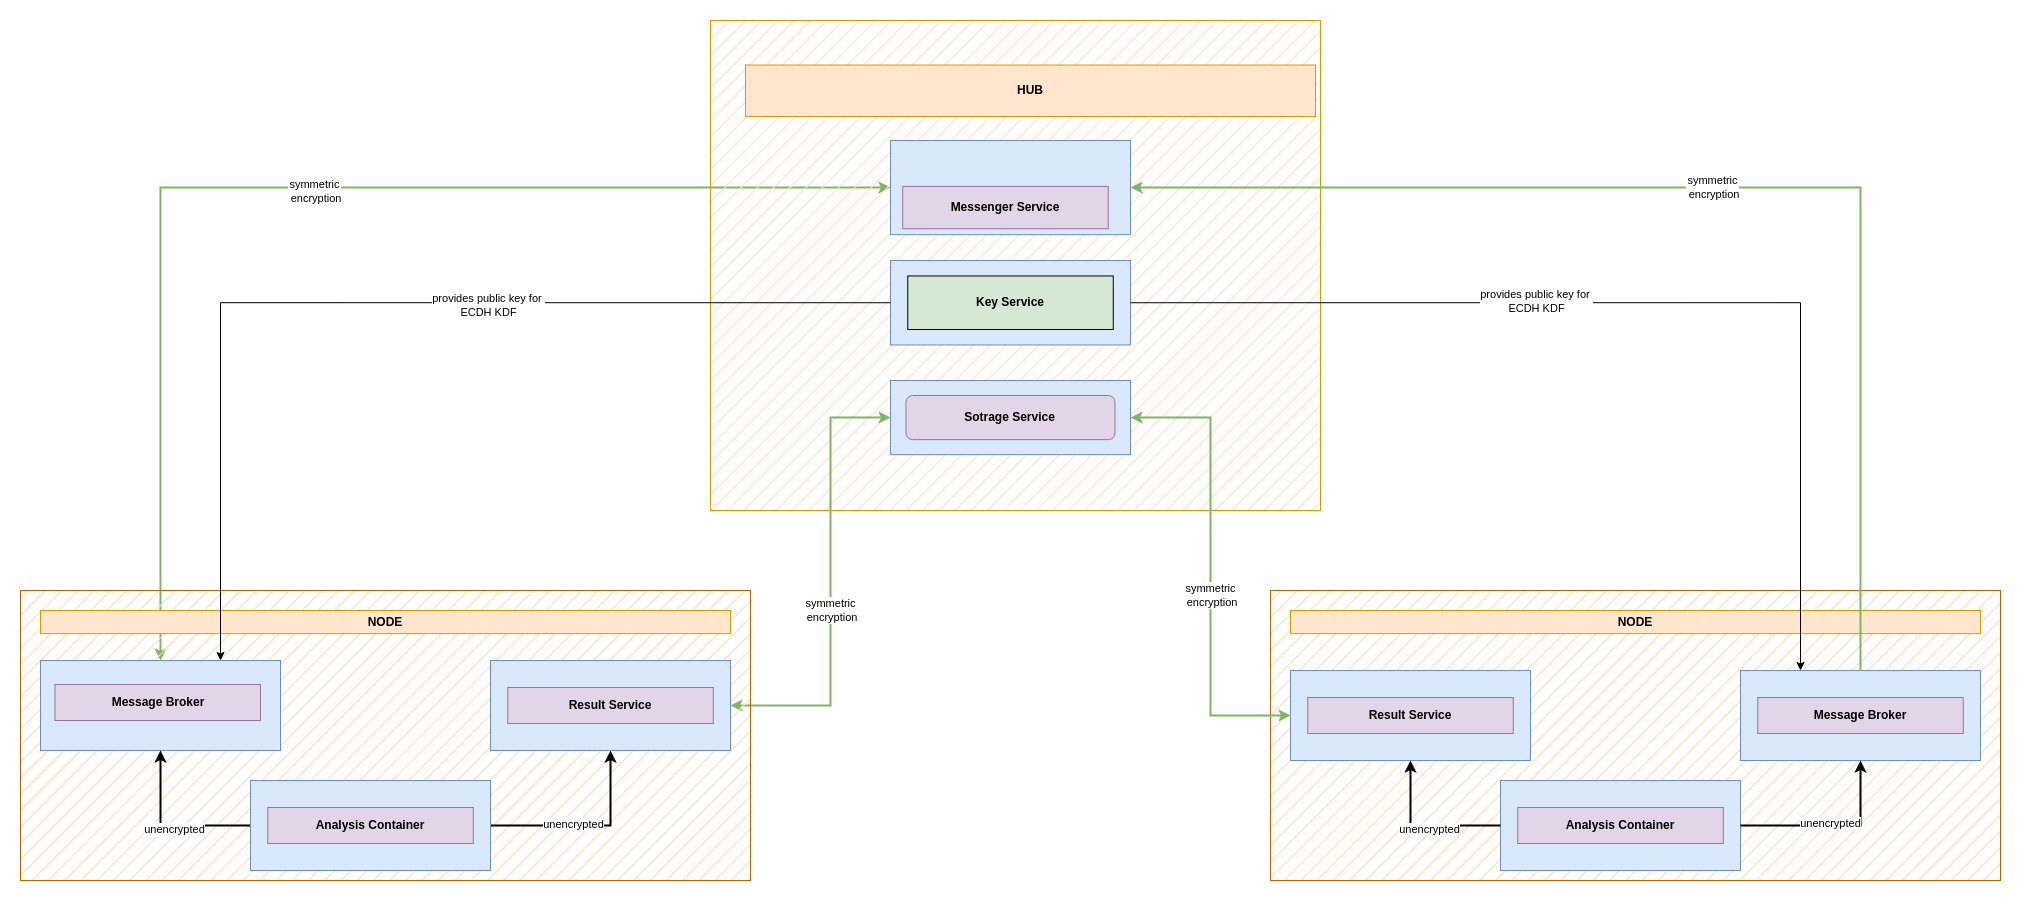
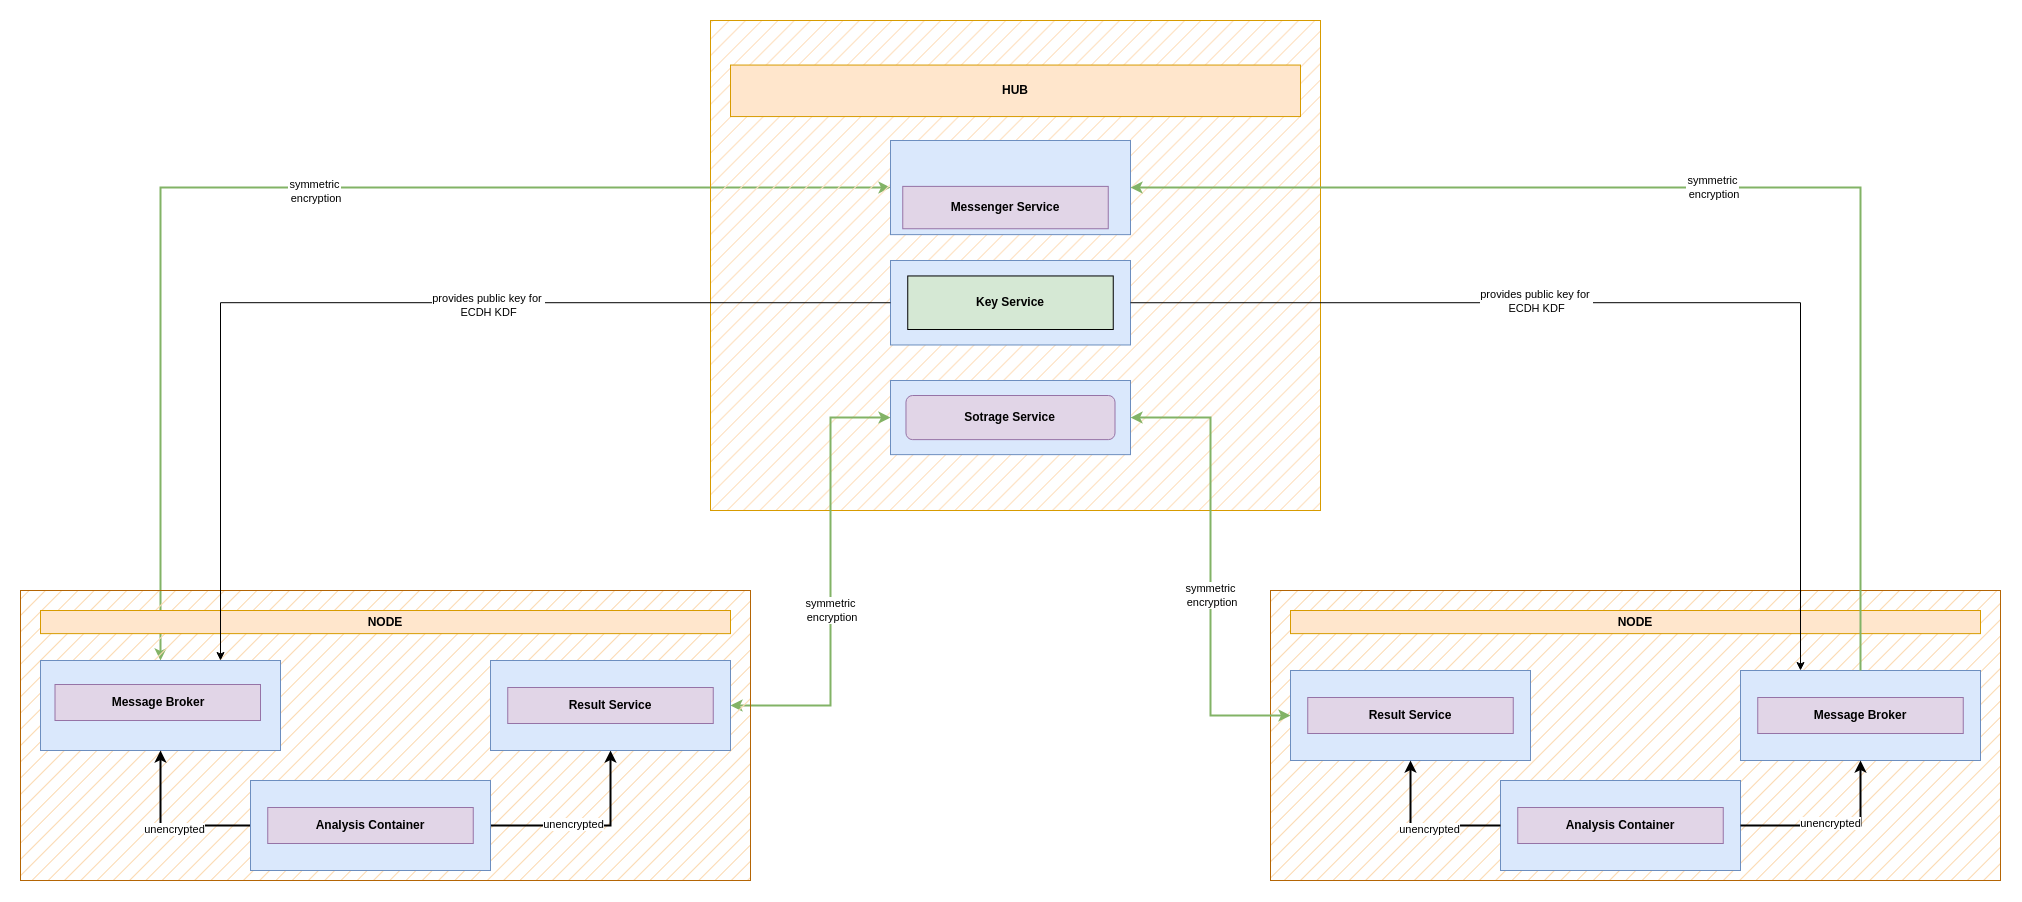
  <mxCell id="0" />
  <mxCell id="1" parent="0" />
  <mxCell id="2" style="edgeStyle=orthogonalEdgeStyle;rounded=0;orthogonalLoop=1;jettySize=auto;html=1;entryX=0;entryY=0.5;entryDx=0;entryDy=0;exitX=0.5;exitY=0;exitDx=0;exitDy=0;strokeWidth=2;fillColor=#d5e8d4;strokeColor=#82b366;startArrow=classic;startFill=1;" parent="1" source="23" target="9" edge="1"><mxGeometry relative="1" as="geometry"><mxPoint x="710" y="540" as="targetPoint" /></mxGeometry></mxCell>
  <mxCell id="3" value="&lt;div&gt;symmetric&lt;/div&gt;&lt;div&gt;&amp;nbsp;encryption&lt;/div&gt;" style="edgeLabel;html=1;align=center;verticalAlign=middle;resizable=0;points=[];" parent="2" vertex="1" connectable="0"><mxGeometry x="0.041" y="-2" relative="1" as="geometry"><mxPoint y="1" as="offset" /></mxGeometry></mxCell>
  <mxCell id="4" value="" style="group" parent="1" vertex="1" connectable="0"><mxGeometry x="710" y="20" width="610" height="490" as="geometry" /></mxCell>
  <mxCell id="5" value="" style="group;fillColor=#fad7ac;strokeColor=#b46504;fillStyle=hatch;container=0;" parent="4" vertex="1" connectable="0"><mxGeometry width="610" height="490" as="geometry" /></mxCell>
  <mxCell id="6" value="" style="rounded=0;whiteSpace=wrap;html=1;fillColor=#ffe6cc;fillStyle=hatch;strokeColor=#d79b00;container=0;" parent="4" vertex="1"><mxGeometry width="610" height="490" as="geometry" /></mxCell>
- <mxCell id="7" value="&lt;b&gt;HUB&lt;/b&gt;" style="rounded=0;whiteSpace=wrap;html=1;fillColor=#ffe6cc;strokeColor=#d79b00;container=0;" parent="4" vertex="1"><mxGeometry x="35" y="44.545" width="570" height="51.517" as="geometry" /></mxCell>
+ <mxCell id="7" value="&lt;b&gt;HUB&lt;/b&gt;" style="rounded=0;whiteSpace=wrap;html=1;fillColor=#ffe6cc;strokeColor=#d79b00;container=0;" parent="4" vertex="1"><mxGeometry x="20" y="44.545" width="570" height="51.517" as="geometry" /></mxCell>
  <mxCell id="8" value="" style="group" parent="4" vertex="1" connectable="0"><mxGeometry x="180" y="120" width="240" height="94.14" as="geometry" /></mxCell>
  <mxCell id="9" value="" style="rounded=0;whiteSpace=wrap;html=1;fillColor=#dae8fc;strokeColor=#6c8ebf;container=0;" parent="8" vertex="1"><mxGeometry width="240" height="94.14" as="geometry" /></mxCell>
  <mxCell id="10" value="&lt;b&gt;Messenger Service&lt;/b&gt;" style="rounded=0;whiteSpace=wrap;html=1;fillColor=#e1d5e7;strokeColor=#9673a6;container=0;" parent="8" vertex="1"><mxGeometry x="12.25" y="45.889" width="205.5" height="42.363" as="geometry" /></mxCell>
  <mxCell id="11" value="" style="group" parent="4" vertex="1" connectable="0"><mxGeometry x="180" y="239.995" width="240" height="84.483" as="geometry" /></mxCell>
  <mxCell id="12" value="" style="rounded=0;whiteSpace=wrap;html=1;fillColor=#dae8fc;strokeColor=#6c8ebf;container=0;" parent="11" vertex="1"><mxGeometry width="240" height="84.483" as="geometry" /></mxCell>
  <mxCell id="13" value="&lt;b&gt;Key Service&lt;/b&gt;" style="rounded=0;whiteSpace=wrap;html=1;container=0;fillColor=#d5e8d4;" parent="11" vertex="1"><mxGeometry x="17.25" y="15.465" width="205.5" height="53.545" as="geometry" /></mxCell>
  <mxCell id="14" value="" style="group" parent="4" vertex="1" connectable="0"><mxGeometry x="180" y="360" width="240" height="74.14" as="geometry" /></mxCell>
  <mxCell id="15" value="" style="rounded=0;whiteSpace=wrap;html=1;fillColor=#dae8fc;strokeColor=#6c8ebf;container=0;" parent="14" vertex="1"><mxGeometry width="240" height="74.14" as="geometry" /></mxCell>
  <mxCell id="16" value="&lt;b&gt;Sotrage Service&lt;/b&gt;" style="whiteSpace=wrap;html=1;fillColor=#e1d5e7;strokeColor=#9673a6;container=0;rounded=1;" parent="14" vertex="1"><mxGeometry x="15.484" y="15" width="209.032" height="44.14" as="geometry" /></mxCell>
  <mxCell id="17" value="" style="edgeStyle=orthogonalEdgeStyle;rounded=0;orthogonalLoop=1;jettySize=auto;html=1;entryX=0;entryY=0.5;entryDx=0;entryDy=0;strokeWidth=2;fillColor=#d5e8d4;strokeColor=#82b366;exitX=1;exitY=0.5;exitDx=0;exitDy=0;startArrow=classic;startFill=1;" parent="1" source="30" target="15" edge="1"><mxGeometry relative="1" as="geometry"><Array as="points"><mxPoint x="830" y="705" /><mxPoint x="830" y="417" /></Array></mxGeometry></mxCell>
  <mxCell id="18" value="symmetric&lt;div&gt;&amp;nbsp;encryption&lt;/div&gt;" style="edgeLabel;html=1;align=center;verticalAlign=middle;resizable=0;points=[];" parent="17" vertex="1" connectable="0"><mxGeometry x="-0.124" y="2" relative="1" as="geometry"><mxPoint x="1" as="offset" /></mxGeometry></mxCell>
  <mxCell id="19" value="" style="group" parent="1" vertex="1" connectable="0"><mxGeometry x="20" y="590" width="730" height="290" as="geometry" /></mxCell>
  <mxCell id="20" value="" style="rounded=0;whiteSpace=wrap;html=1;fillColor=#ffe6cc;fillStyle=hatch;strokeColor=#d79b00;container=0;" parent="19" vertex="1"><mxGeometry width="730" height="290" as="geometry" /></mxCell>
  <mxCell id="21" value="" style="group;fillColor=#fad7ac;strokeColor=#b46504;fillStyle=hatch;container=0;" parent="19" vertex="1" connectable="0"><mxGeometry width="730" height="290" as="geometry" /></mxCell>
  <mxCell id="22" value="&lt;b&gt;NODE&lt;/b&gt;" style="rounded=0;whiteSpace=wrap;html=1;fillColor=#ffe6cc;strokeColor=#d79b00;container=0;" parent="19" vertex="1"><mxGeometry x="20" y="20" width="690" height="23.13" as="geometry" /></mxCell>
  <mxCell id="23" value="" style="rounded=0;whiteSpace=wrap;html=1;fillColor=#dae8fc;strokeColor=#6c8ebf;container=0;movable=1;resizable=1;rotatable=1;deletable=1;editable=1;locked=0;connectable=1;" parent="19" vertex="1"><mxGeometry x="20" y="70" width="240" height="90" as="geometry" /></mxCell>
  <mxCell id="24" value="&lt;b&gt;Message Broker&lt;/b&gt;" style="rounded=0;whiteSpace=wrap;html=1;fillColor=#e1d5e7;strokeColor=#9673a6;container=0;" parent="19" vertex="1"><mxGeometry x="34.5" y="94" width="205.5" height="36" as="geometry" /></mxCell>
  <mxCell id="25" style="edgeStyle=orthogonalEdgeStyle;rounded=0;orthogonalLoop=1;jettySize=auto;html=1;entryX=0.5;entryY=1;entryDx=0;entryDy=0;exitX=1;exitY=0.5;exitDx=0;exitDy=0;strokeWidth=2;" parent="19" source="29" target="30" edge="1"><mxGeometry relative="1" as="geometry" /></mxCell>
  <mxCell id="26" value="unencrypted" style="edgeLabel;html=1;align=center;verticalAlign=middle;resizable=0;points=[];" parent="25" vertex="1" connectable="0"><mxGeometry x="-0.173" y="2" relative="1" as="geometry"><mxPoint x="1" as="offset" /></mxGeometry></mxCell>
  <mxCell id="27" style="edgeStyle=orthogonalEdgeStyle;rounded=0;orthogonalLoop=1;jettySize=auto;html=1;entryX=0.5;entryY=1;entryDx=0;entryDy=0;exitX=0;exitY=0.5;exitDx=0;exitDy=0;strokeWidth=2;" parent="19" source="29" target="23" edge="1"><mxGeometry relative="1" as="geometry" /></mxCell>
  <mxCell id="28" value="unencrypted" style="edgeLabel;html=1;align=center;verticalAlign=middle;resizable=0;points=[];" parent="27" vertex="1" connectable="0"><mxGeometry x="-0.053" y="3" relative="1" as="geometry"><mxPoint x="1" as="offset" /></mxGeometry></mxCell>
  <mxCell id="29" value="" style="rounded=0;whiteSpace=wrap;html=1;fillColor=#dae8fc;strokeColor=#6c8ebf;container=0;movable=1;resizable=1;rotatable=1;deletable=1;editable=1;locked=0;connectable=1;" parent="19" vertex="1"><mxGeometry x="230" y="190" width="240" height="90" as="geometry" /></mxCell>
  <mxCell id="30" value="" style="rounded=0;whiteSpace=wrap;html=1;fillColor=#dae8fc;strokeColor=#6c8ebf;container=0;movable=1;resizable=1;rotatable=1;deletable=1;editable=1;locked=0;connectable=1;" parent="19" vertex="1"><mxGeometry x="470" y="70" width="240" height="90" as="geometry" /></mxCell>
  <mxCell id="31" value="&lt;b&gt;Result Service&lt;/b&gt;" style="rounded=0;whiteSpace=wrap;html=1;fillColor=#e1d5e7;strokeColor=#9673a6;container=0;" parent="19" vertex="1"><mxGeometry x="487.25" y="97" width="205.5" height="36" as="geometry" /></mxCell>
  <mxCell id="32" value="&lt;b&gt;Analysis Container&lt;/b&gt;" style="rounded=0;whiteSpace=wrap;html=1;fillColor=#e1d5e7;strokeColor=#9673a6;container=0;" parent="19" vertex="1"><mxGeometry x="247.25" y="217" width="205.5" height="36" as="geometry" /></mxCell>
  <mxCell id="33" value="" style="group" parent="1" vertex="1" connectable="0"><mxGeometry x="1270" y="590" width="730" height="290" as="geometry" /></mxCell>
  <mxCell id="34" value="" style="rounded=0;whiteSpace=wrap;html=1;fillColor=#ffe6cc;fillStyle=hatch;strokeColor=#d79b00;container=0;" parent="33" vertex="1"><mxGeometry width="730" height="290" as="geometry" /></mxCell>
  <mxCell id="35" value="" style="group;fillColor=#fad7ac;strokeColor=#b46504;fillStyle=hatch;container=0;" parent="33" vertex="1" connectable="0"><mxGeometry width="730" height="290" as="geometry" /></mxCell>
  <mxCell id="36" value="&lt;b&gt;NODE&lt;/b&gt;" style="rounded=0;whiteSpace=wrap;html=1;fillColor=#ffe6cc;strokeColor=#d79b00;container=0;" parent="33" vertex="1"><mxGeometry x="20" y="20" width="690" height="23.13" as="geometry" /></mxCell>
  <mxCell id="37" value="" style="rounded=0;whiteSpace=wrap;html=1;fillColor=#dae8fc;strokeColor=#6c8ebf;container=0;movable=1;resizable=1;rotatable=1;deletable=1;editable=1;locked=0;connectable=1;" parent="33" vertex="1"><mxGeometry x="230" y="190" width="240" height="90" as="geometry" /></mxCell>
  <mxCell id="38" value="&lt;b&gt;Analysis Container&lt;/b&gt;" style="rounded=0;whiteSpace=wrap;html=1;fillColor=#e1d5e7;strokeColor=#9673a6;container=0;" parent="33" vertex="1"><mxGeometry x="247.25" y="217" width="205.5" height="36" as="geometry" /></mxCell>
  <mxCell id="39" value="" style="group" parent="33" vertex="1" connectable="0"><mxGeometry x="470" y="80" width="240" height="90" as="geometry" /></mxCell>
  <mxCell id="40" value="" style="rounded=0;whiteSpace=wrap;html=1;fillColor=#dae8fc;strokeColor=#6c8ebf;container=0;movable=1;resizable=1;rotatable=1;deletable=1;editable=1;locked=0;connectable=1;" parent="39" vertex="1"><mxGeometry width="240" height="90" as="geometry" /></mxCell>
  <mxCell id="41" value="&lt;b&gt;Message Broker&lt;/b&gt;" style="rounded=0;whiteSpace=wrap;html=1;fillColor=#e1d5e7;strokeColor=#9673a6;container=0;" parent="39" vertex="1"><mxGeometry x="17.25" y="27" width="205.5" height="36" as="geometry" /></mxCell>
  <mxCell id="42" value="" style="group" parent="33" vertex="1" connectable="0"><mxGeometry x="20" y="80" width="240" height="90" as="geometry" /></mxCell>
  <mxCell id="43" value="" style="rounded=0;whiteSpace=wrap;html=1;fillColor=#dae8fc;strokeColor=#6c8ebf;container=0;movable=1;resizable=1;rotatable=1;deletable=1;editable=1;locked=0;connectable=1;" parent="42" vertex="1"><mxGeometry width="240" height="90" as="geometry" /></mxCell>
  <mxCell id="44" value="&lt;b&gt;Result Service&lt;/b&gt;" style="rounded=0;whiteSpace=wrap;html=1;fillColor=#e1d5e7;strokeColor=#9673a6;container=0;" parent="42" vertex="1"><mxGeometry x="17.25" y="27" width="205.5" height="36" as="geometry" /></mxCell>
  <mxCell id="45" style="edgeStyle=orthogonalEdgeStyle;rounded=0;orthogonalLoop=1;jettySize=auto;html=1;entryX=0.5;entryY=1;entryDx=0;entryDy=0;exitX=0;exitY=0.5;exitDx=0;exitDy=0;strokeWidth=2;" parent="33" source="37" target="43" edge="1"><mxGeometry relative="1" as="geometry"><mxPoint x="140" y="265" as="sourcePoint" /><mxPoint x="50" y="190" as="targetPoint" /></mxGeometry></mxCell>
  <mxCell id="46" value="unencrypted" style="edgeLabel;html=1;align=center;verticalAlign=middle;resizable=0;points=[];" parent="45" vertex="1" connectable="0"><mxGeometry x="-0.053" y="3" relative="1" as="geometry"><mxPoint x="1" as="offset" /></mxGeometry></mxCell>
  <mxCell id="47" style="edgeStyle=orthogonalEdgeStyle;rounded=0;orthogonalLoop=1;jettySize=auto;html=1;entryX=0.5;entryY=1;entryDx=0;entryDy=0;exitX=1;exitY=0.5;exitDx=0;exitDy=0;strokeWidth=2;" parent="33" source="37" target="40" edge="1"><mxGeometry relative="1" as="geometry"><mxPoint x="670" y="275" as="sourcePoint" /><mxPoint x="580" y="210" as="targetPoint" /></mxGeometry></mxCell>
  <mxCell id="48" value="unencrypted" style="edgeLabel;html=1;align=center;verticalAlign=middle;resizable=0;points=[];" parent="47" vertex="1" connectable="0"><mxGeometry x="-0.053" y="3" relative="1" as="geometry"><mxPoint x="1" as="offset" /></mxGeometry></mxCell>
  <mxCell id="49" style="edgeStyle=orthogonalEdgeStyle;rounded=0;orthogonalLoop=1;jettySize=auto;html=1;entryX=0.75;entryY=0;entryDx=0;entryDy=0;exitX=0;exitY=0.5;exitDx=0;exitDy=0;" parent="1" source="12" target="23" edge="1"><mxGeometry relative="1" as="geometry"><mxPoint x="880" y="562.922" as="sourcePoint" /><mxPoint x="210" y="739.888" as="targetPoint" /><Array as="points"><mxPoint x="220" y="302" /></Array></mxGeometry></mxCell>
  <mxCell id="50" value="provides public key for&amp;nbsp;&lt;div&gt;ECDH KDF&lt;/div&gt;" style="edgeLabel;html=1;align=center;verticalAlign=middle;resizable=0;points=[];" parent="49" vertex="1" connectable="0"><mxGeometry x="-0.217" y="2" relative="1" as="geometry"><mxPoint as="offset" /></mxGeometry></mxCell>
  <mxCell id="51" style="edgeStyle=orthogonalEdgeStyle;rounded=0;orthogonalLoop=1;jettySize=auto;html=1;entryX=1;entryY=0.5;entryDx=0;entryDy=0;exitX=0.5;exitY=0;exitDx=0;exitDy=0;strokeWidth=2;fillColor=#d5e8d4;strokeColor=#82b366;" parent="1" source="40" target="9" edge="1"><mxGeometry relative="1" as="geometry"><mxPoint x="900" y="197" as="targetPoint" /><mxPoint x="170" y="670" as="sourcePoint" /></mxGeometry></mxCell>
  <mxCell id="52" value="&lt;div&gt;&lt;span style=&quot;background-color: light-dark(#ffffff, var(--ge-dark-color, #121212)); color: light-dark(rgb(0, 0, 0), rgb(255, 255, 255));&quot;&gt;symmetric&lt;/span&gt;&lt;br&gt;&lt;/div&gt;&lt;div&gt;&amp;nbsp;encryption&lt;/div&gt;" style="edgeLabel;html=1;align=center;verticalAlign=middle;resizable=0;points=[];" parent="51" vertex="1" connectable="0"><mxGeometry x="0.041" y="-2" relative="1" as="geometry"><mxPoint y="1" as="offset" /></mxGeometry></mxCell>
  <mxCell id="53" value="" style="edgeStyle=orthogonalEdgeStyle;rounded=0;orthogonalLoop=1;jettySize=auto;html=1;entryX=1;entryY=0.5;entryDx=0;entryDy=0;strokeWidth=2;fillColor=#d5e8d4;strokeColor=#82b366;exitX=0;exitY=0.5;exitDx=0;exitDy=0;startArrow=classic;startFill=1;" parent="1" source="43" target="15" edge="1"><mxGeometry relative="1" as="geometry"><mxPoint x="960" y="838" as="sourcePoint" /><mxPoint x="1120" y="550" as="targetPoint" /></mxGeometry></mxCell>
  <mxCell id="54" value="symmetric&lt;div&gt;&amp;nbsp;encryption&lt;/div&gt;" style="edgeLabel;html=1;align=center;verticalAlign=middle;resizable=0;points=[];" parent="53" vertex="1" connectable="0"><mxGeometry x="-0.124" y="2" relative="1" as="geometry"><mxPoint x="1" as="offset" /></mxGeometry></mxCell>
  <mxCell id="55" style="edgeStyle=orthogonalEdgeStyle;rounded=0;orthogonalLoop=1;jettySize=auto;html=1;entryX=0.25;entryY=0;entryDx=0;entryDy=0;exitX=1;exitY=0.5;exitDx=0;exitDy=0;" parent="1" source="12" target="40" edge="1"><mxGeometry relative="1" as="geometry"><mxPoint x="1630" y="510" as="sourcePoint" /><mxPoint x="960" y="868" as="targetPoint" /></mxGeometry></mxCell>
  <mxCell id="56" value="provides public key for&amp;nbsp;&lt;div&gt;ECDH KDF&lt;/div&gt;" style="edgeLabel;html=1;align=center;verticalAlign=middle;resizable=0;points=[];" parent="55" vertex="1" connectable="0"><mxGeometry x="-0.217" y="2" relative="1" as="geometry"><mxPoint as="offset" /></mxGeometry></mxCell>
